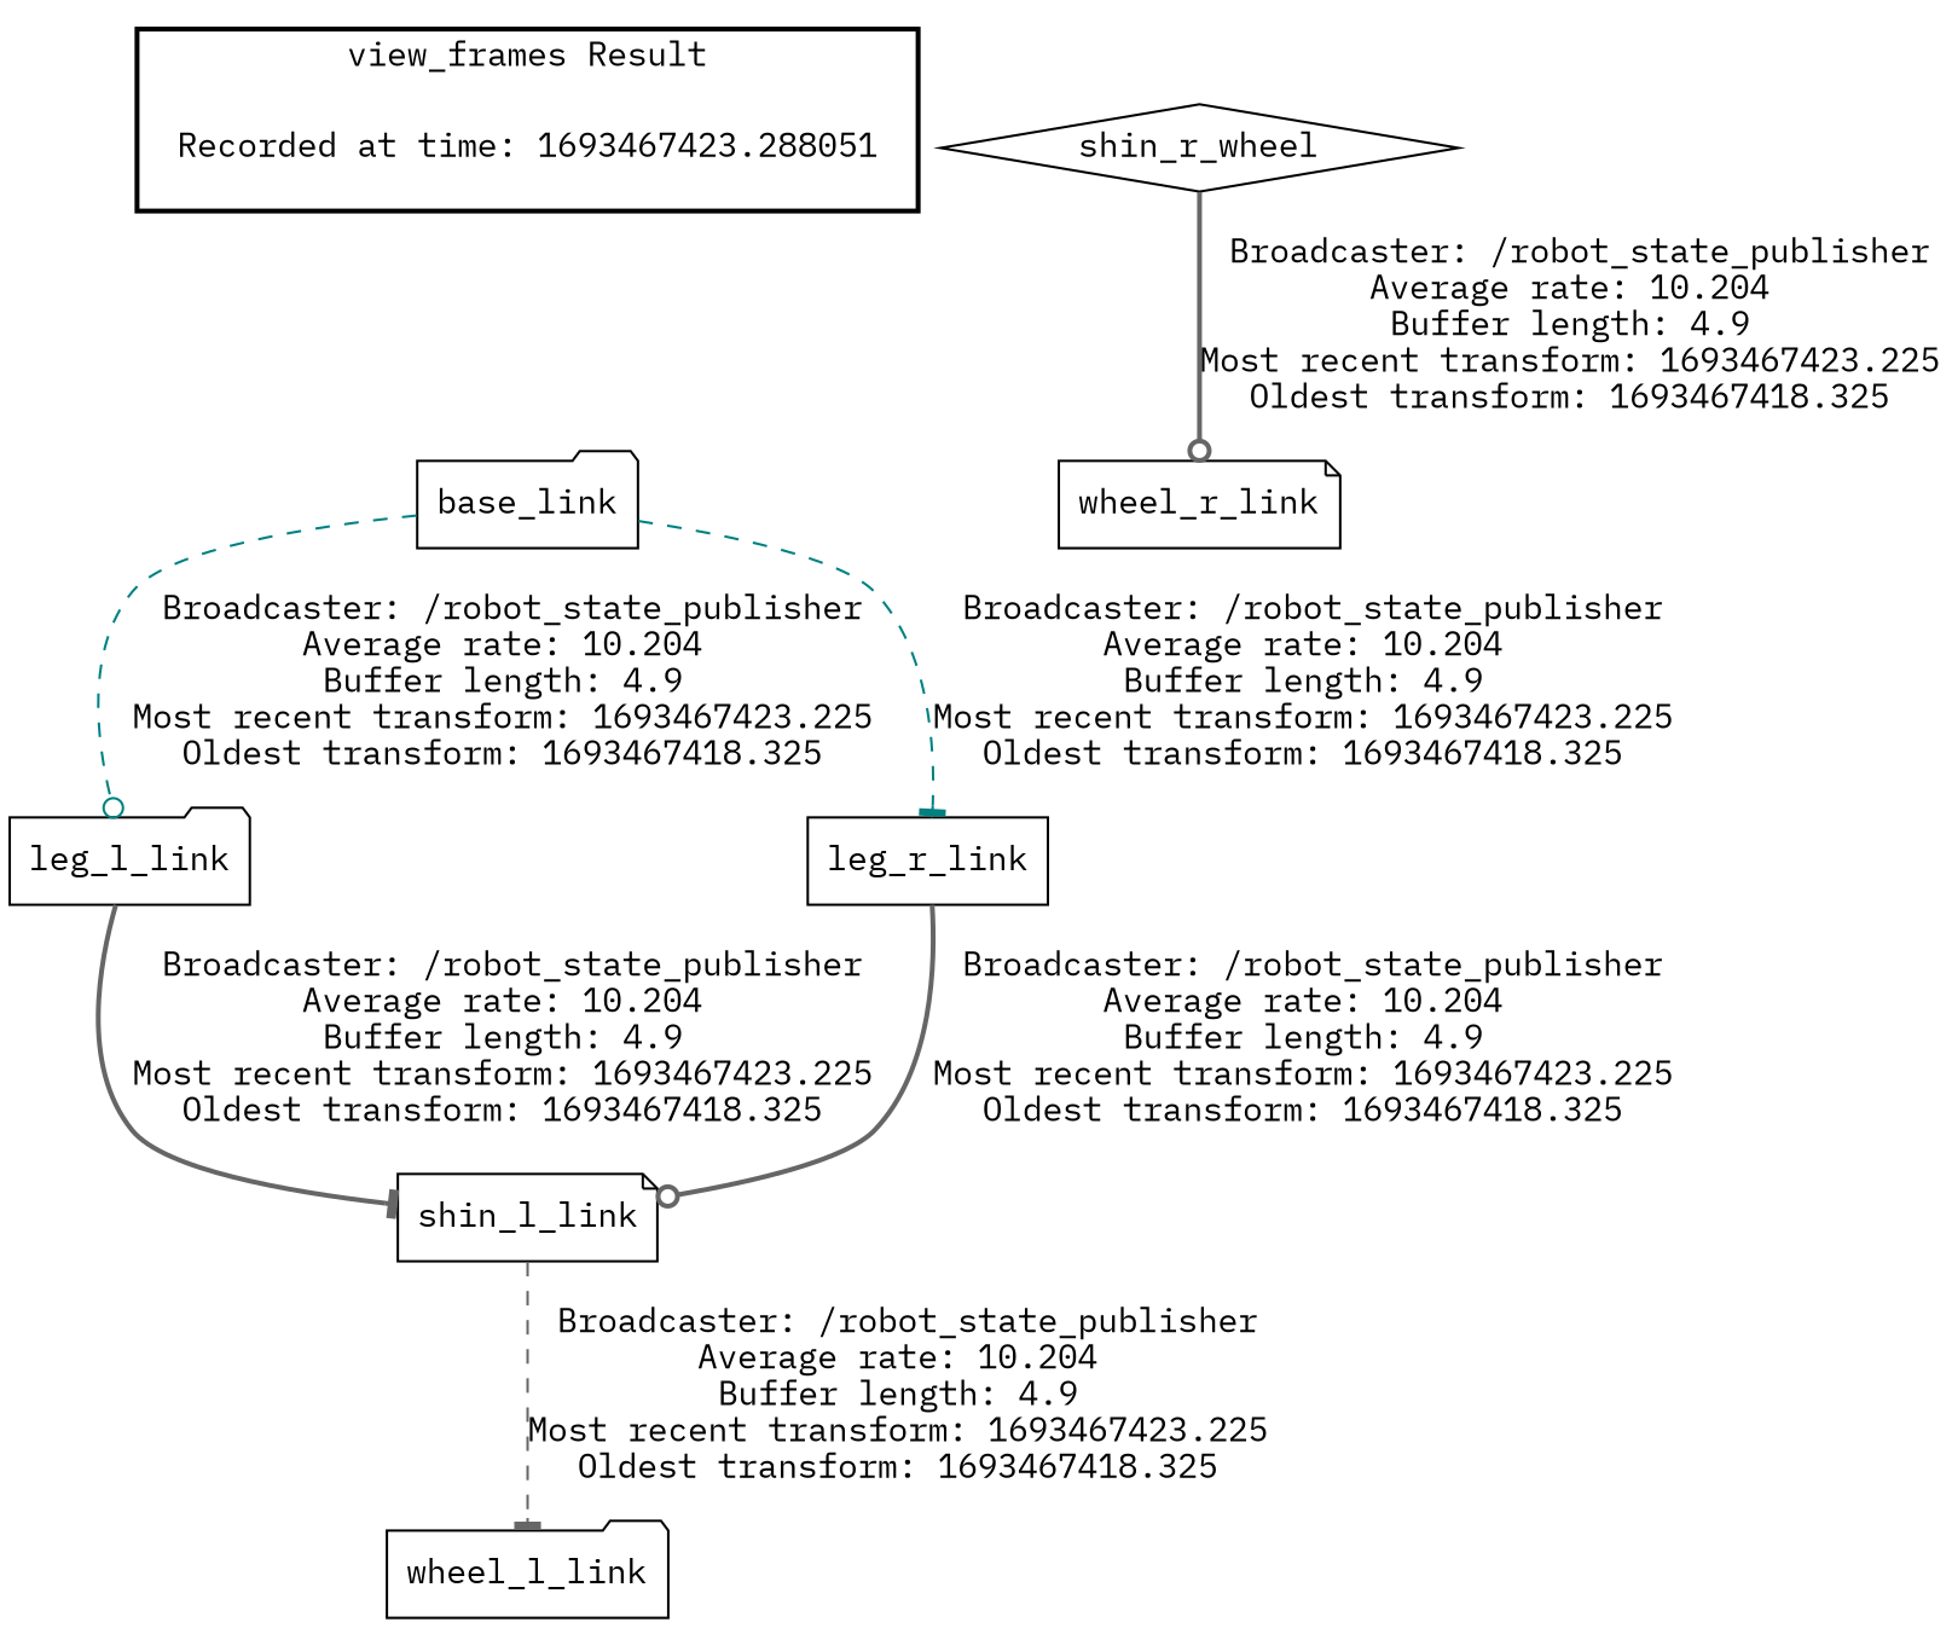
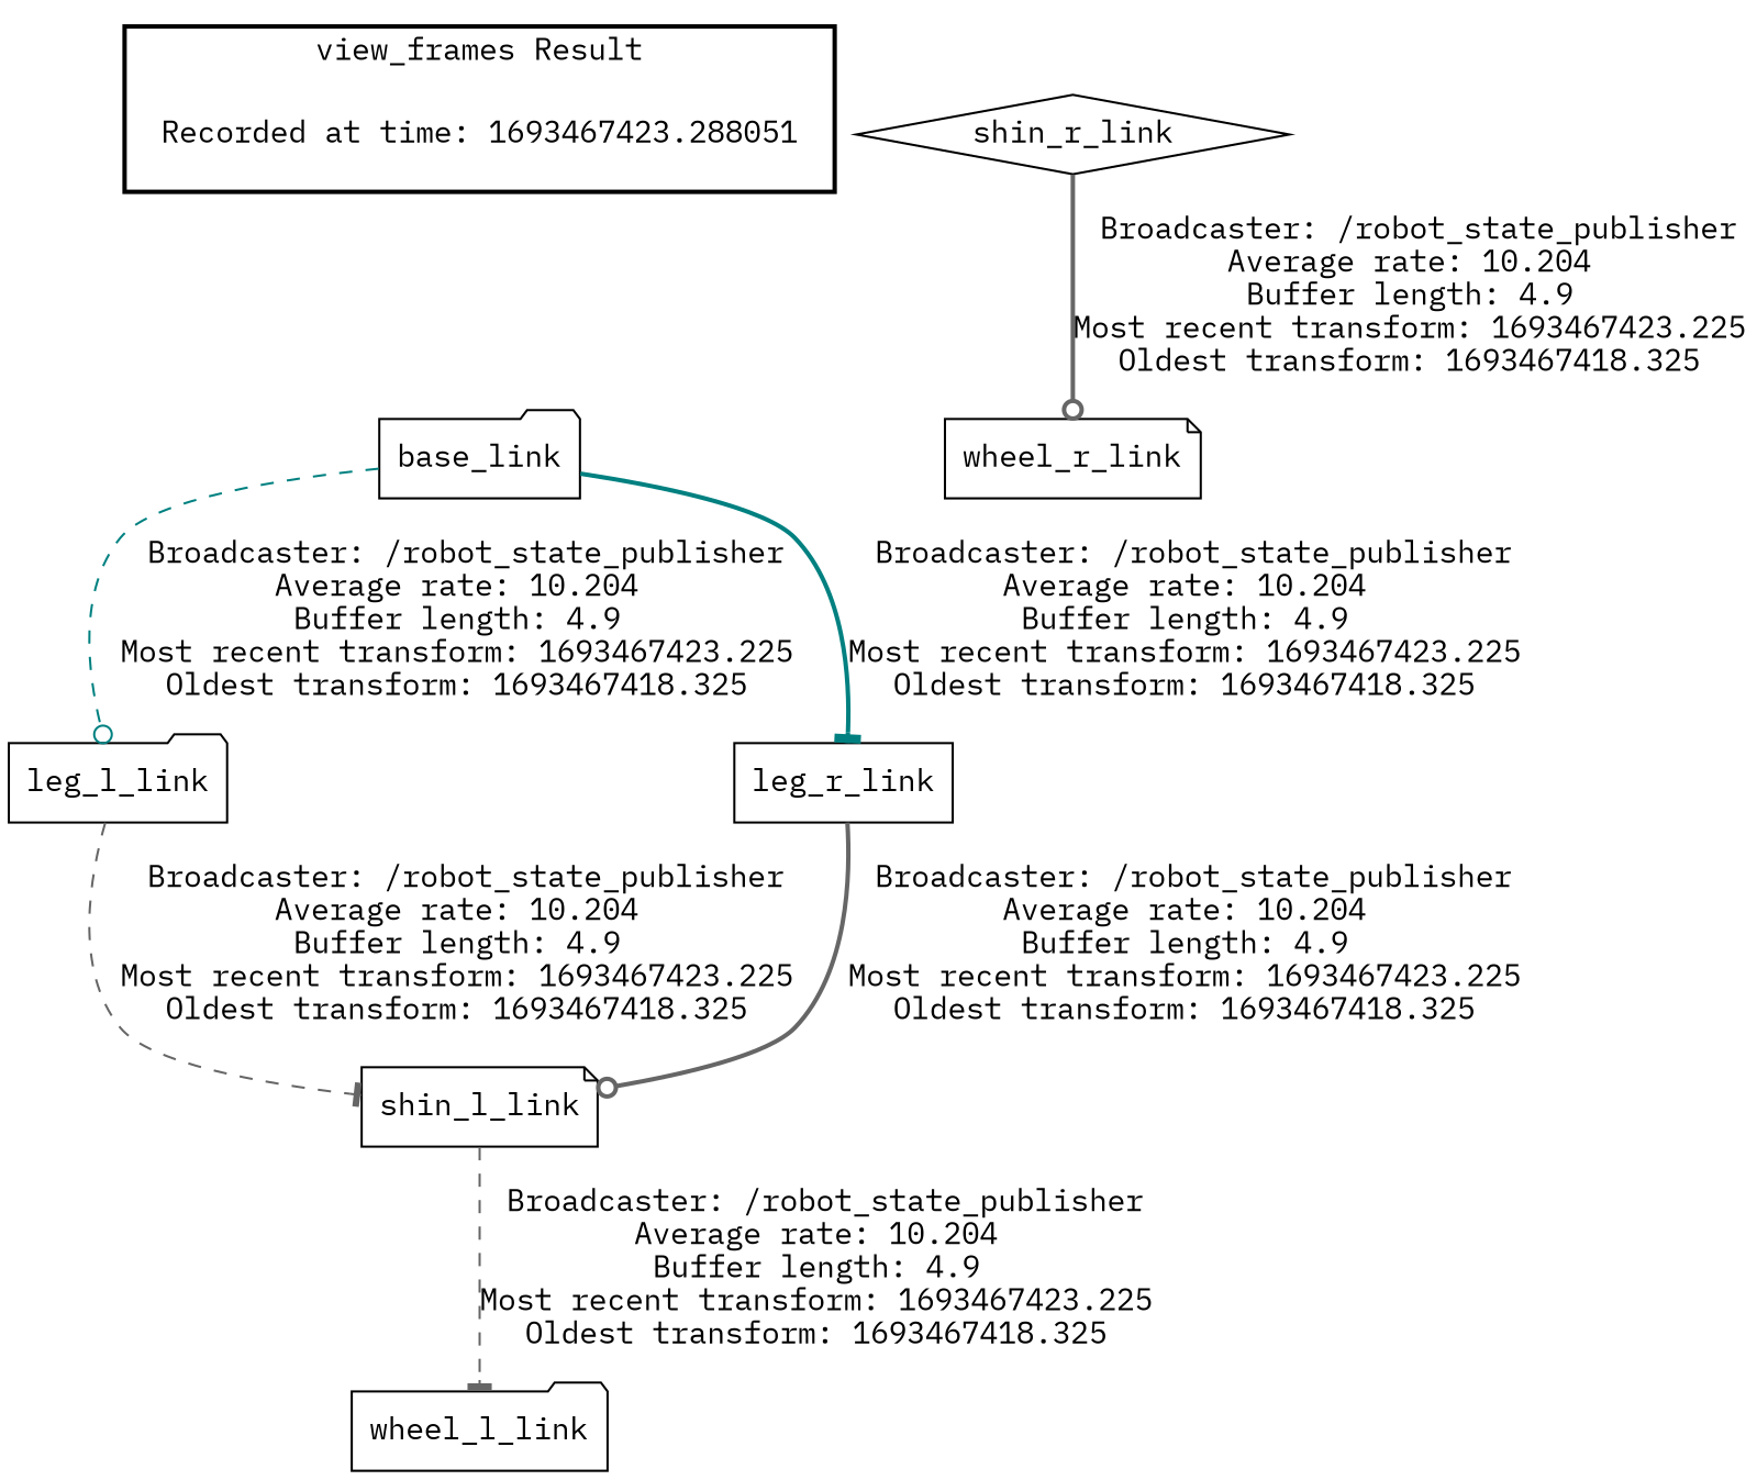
  digraph {
    fontname="IBM Plex Mono"
    node [fontname="IBM Plex Mono" shape=folder]
    edge [fontname="IBM Plex Mono" style=dashed arrowhead=odot color=gray40]
    "Recorded at time: 1693467423.288051" [shape=plaintext]
    base_link
    leg_l_link
    leg_r_link [shape=box]
    shin_l_link [shape=note]
    wheel_l_link
-   shin_r_link [shape=diamond label=shin_r_wheel]
+   shin_r_link [shape=diamond]
    wheel_r_link [shape=note]
    subgraph cluster_1 {
      color=black
      label="view_frames Result"
      style=bold
      "Recorded at time: 1693467423.288051"
    }
    "Recorded at time: 1693467423.288051" -> base_link [style=invis arrowhead="" color=""]
    base_link -> leg_l_link [color=teal label=" Broadcaster: /robot_state_publisher\nAverage rate: 10.204\nBuffer length: 4.9\nMost recent transform: 1693467423.225\nOldest transform: 1693467418.325\n"]
-   base_link -> leg_r_link [arrowhead=tee color=teal label=" Broadcaster: /robot_state_publisher\nAverage rate: 10.204\nBuffer length: 4.9\nMost recent transform: 1693467423.225\nOldest transform: 1693467418.325\n"]
-   leg_l_link -> shin_l_link [arrowhead=tee label=" Broadcaster: /robot_state_publisher\nAverage rate: 10.204\nBuffer length: 4.9\nMost recent transform: 1693467423.225\nOldest transform: 1693467418.325\n" style=bold]
+   base_link -> leg_r_link [arrowhead=tee color=teal label=" Broadcaster: /robot_state_publisher\nAverage rate: 10.204\nBuffer length: 4.9\nMost recent transform: 1693467423.225\nOldest transform: 1693467418.325\n" style=bold]
+   leg_l_link -> shin_l_link [arrowhead=tee label=" Broadcaster: /robot_state_publisher\nAverage rate: 10.204\nBuffer length: 4.9\nMost recent transform: 1693467423.225\nOldest transform: 1693467418.325\n"]
    leg_r_link -> shin_l_link [label=" Broadcaster: /robot_state_publisher\nAverage rate: 10.204\nBuffer length: 4.9\nMost recent transform: 1693467423.225\nOldest transform: 1693467418.325\n" style=bold]
    shin_l_link -> wheel_l_link [arrowhead=tee label=" Broadcaster: /robot_state_publisher\nAverage rate: 10.204\nBuffer length: 4.9\nMost recent transform: 1693467423.225\nOldest transform: 1693467418.325\n"]
    shin_r_link -> wheel_r_link [label=" Broadcaster: /robot_state_publisher\nAverage rate: 10.204\nBuffer length: 4.9\nMost recent transform: 1693467423.225\nOldest transform: 1693467418.325\n" style=bold]
  }
